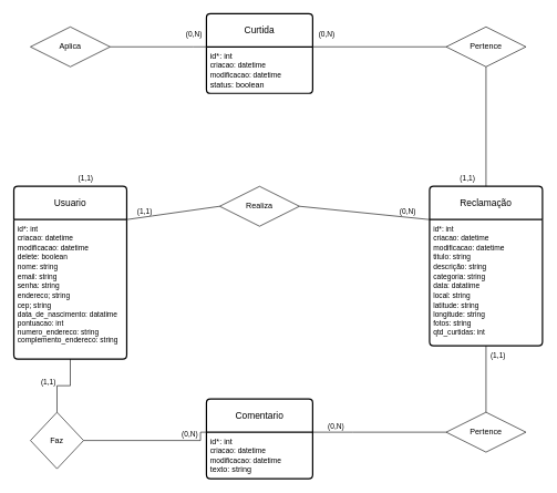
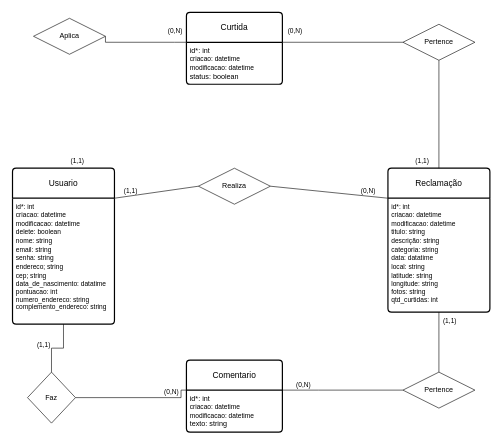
  <mxCell id="0" />
  <mxCell id="1" parent="0" />
  <mxCell id="2" value="Usuario" style="swimlane;childLayout=stackLayout;horizontal=1;startSize=50;horizontalStack=0;rounded=1;fontSize=14;fontStyle=0;strokeWidth=2;resizeParent=0;resizeLast=1;shadow=0;dashed=0;align=center;arcSize=4;whiteSpace=wrap;html=1;" parent="1" vertex="1"><mxGeometry x="20" y="280" width="170" height="260" as="geometry" /></mxCell>
  <mxCell id="3" value="&lt;font style=&quot;font-size: 11px;&quot;&gt;id*: int&lt;/font&gt;&lt;div&gt;&lt;font style=&quot;font-size: 11px;&quot;&gt;criacao: datetime&lt;/font&gt;&lt;/div&gt;&lt;div&gt;&lt;font style=&quot;font-size: 11px;&quot;&gt;modificacao: datetime&lt;/font&gt;&lt;/div&gt;&lt;div&gt;&lt;font style=&quot;font-size: 11px;&quot;&gt;delete: boolean&lt;br&gt;nome: string&lt;br&gt;email: string&lt;br&gt;senha: string&lt;br&gt;endereco; string&lt;br&gt;cep; string&lt;br&gt;&lt;/font&gt;&lt;div style=&quot;font-size: 11px;&quot;&gt;&lt;font style=&quot;font-size: 11px;&quot;&gt;data_de_nascimento: datatime&lt;br&gt;pontuacao: int&lt;br&gt;&lt;/font&gt;numero_endereco: string&lt;/div&gt;&lt;/div&gt;&lt;div style=&quot;font-size: 11px;&quot;&gt;complemento_endereco: string&lt;/div&gt;" style="align=left;strokeColor=none;fillColor=none;spacingLeft=4;fontSize=12;verticalAlign=top;resizable=0;rotatable=0;part=1;html=1;" parent="2" vertex="1"><mxGeometry y="50" width="170" height="210" as="geometry" /></mxCell>
  <mxCell id="4" value="Reclamação" style="swimlane;childLayout=stackLayout;horizontal=1;startSize=50;horizontalStack=0;rounded=1;fontSize=14;fontStyle=0;strokeWidth=2;resizeParent=0;resizeLast=1;shadow=0;dashed=0;align=center;arcSize=4;whiteSpace=wrap;html=1;" parent="1" vertex="1"><mxGeometry x="646" y="280" width="170" height="240" as="geometry" /></mxCell>
  <mxCell id="5" value="&lt;font style=&quot;font-size: 11px;&quot;&gt;id*: int&lt;/font&gt;&lt;div&gt;&lt;font style=&quot;font-size: 11px;&quot;&gt;&lt;div style=&quot;font-size: 12px;&quot;&gt;&lt;font style=&quot;font-size: 11px;&quot;&gt;criacao: datetime&lt;/font&gt;&lt;/div&gt;&lt;div style=&quot;font-size: 12px;&quot;&gt;&lt;font style=&quot;font-size: 11px;&quot;&gt;modificacao: datetime&lt;/font&gt;&lt;/div&gt;titulo: string&lt;br&gt;descrição: string&lt;br&gt;categoria: string&lt;br&gt;data: datatime&lt;br&gt;local: string&lt;/font&gt;&lt;div&gt;&lt;span style=&quot;font-size: 11px; background-color: initial;&quot;&gt;latitude: string&lt;/span&gt;&lt;div style=&quot;font-size: 11px;&quot;&gt;&lt;font style=&quot;font-size: 11px;&quot;&gt;longitude: string&lt;br&gt;&lt;/font&gt;fotos: string&lt;/div&gt;&lt;div style=&quot;font-size: 11px;&quot;&gt;qtd_curtidas: int&lt;/div&gt;&lt;/div&gt;&lt;/div&gt;" style="align=left;strokeColor=none;fillColor=none;spacingLeft=4;fontSize=12;verticalAlign=top;resizable=0;rotatable=0;part=1;html=1;" parent="4" vertex="1"><mxGeometry y="50" width="170" height="190" as="geometry" /></mxCell>
  <mxCell id="6" value="Comentario" style="swimlane;childLayout=stackLayout;horizontal=1;startSize=50;horizontalStack=0;rounded=1;fontSize=14;fontStyle=0;strokeWidth=2;resizeParent=0;resizeLast=1;shadow=0;align=center;arcSize=4;whiteSpace=wrap;html=1;" parent="1" vertex="1"><mxGeometry x="310" y="600" width="160" height="120" as="geometry" /></mxCell>
  <mxCell id="7" value="&lt;div&gt;id*: int&lt;/div&gt;&lt;div&gt;&lt;div&gt;&lt;font style=&quot;font-size: 11px;&quot;&gt;criacao: datetime&lt;/font&gt;&lt;/div&gt;&lt;span style=&quot;font-size: 11px; background-color: initial;&quot;&gt;modificacao: datetime&lt;/span&gt;&lt;/div&gt;&lt;div&gt;&lt;span style=&quot;background-color: initial;&quot;&gt;texto: string&lt;/span&gt;&lt;/div&gt;" style="align=left;strokeColor=none;fillColor=none;spacingLeft=4;fontSize=12;verticalAlign=top;resizable=0;rotatable=0;part=1;html=1;" parent="6" vertex="1"><mxGeometry y="50" width="160" height="70" as="geometry" /></mxCell>
  <mxCell id="8" value="Curtida" style="swimlane;childLayout=stackLayout;horizontal=1;startSize=50;horizontalStack=0;rounded=1;fontSize=14;fontStyle=0;strokeWidth=2;resizeParent=0;resizeLast=1;shadow=0;align=center;arcSize=4;whiteSpace=wrap;html=1;" parent="1" vertex="1"><mxGeometry x="310" y="20" width="160" height="120" as="geometry" /></mxCell>
  <mxCell id="9" value="&lt;div&gt;id*: int&lt;/div&gt;&lt;div&gt;&lt;span style=&quot;font-size: 11px;&quot;&gt;criacao: datetime&lt;/span&gt;&lt;br&gt;&lt;/div&gt;&lt;div&gt;&lt;span style=&quot;font-size: 11px;&quot;&gt;modificacao: datetime&lt;/span&gt;&lt;span style=&quot;font-size: 11px;&quot;&gt;&lt;br&gt;&lt;/span&gt;&lt;/div&gt;status: boolean" style="align=left;strokeColor=none;fillColor=none;spacingLeft=4;fontSize=12;verticalAlign=top;resizable=0;rotatable=0;part=1;html=1;" parent="8" vertex="1"><mxGeometry y="50" width="160" height="70" as="geometry" /></mxCell>
  <mxCell id="10" style="rounded=0;orthogonalLoop=1;jettySize=auto;html=1;exitX=1;exitY=0.5;exitDx=0;exitDy=0;entryX=0;entryY=0;entryDx=0;entryDy=0;endArrow=none;endFill=0;" parent="1" source="12" target="5" edge="1"><mxGeometry relative="1" as="geometry"><mxPoint x="561" y="330" as="targetPoint" /></mxGeometry></mxCell>
  <mxCell id="11" value="(0,N)" style="edgeLabel;html=1;align=center;verticalAlign=middle;resizable=0;points=[];" parent="10" vertex="1" connectable="0"><mxGeometry x="0.653" y="2" relative="1" as="geometry"><mxPoint y="-8" as="offset" /></mxGeometry></mxCell>
  <mxCell id="12" value="Realiza" style="shape=rhombus;perimeter=rhombusPerimeter;whiteSpace=wrap;html=1;align=center;" parent="1" vertex="1"><mxGeometry x="330" y="280" width="120" height="60" as="geometry" /></mxCell>
  <mxCell id="13" value="" style="endArrow=none;html=1;rounded=0;exitX=1;exitY=0;exitDx=0;exitDy=0;entryX=0;entryY=0.5;entryDx=0;entryDy=0;" parent="1" source="3" target="12" edge="1"><mxGeometry relative="1" as="geometry"><mxPoint x="261" y="330" as="sourcePoint" /><mxPoint x="421" y="370" as="targetPoint" /></mxGeometry></mxCell>
  <mxCell id="14" value="(1,1)" style="edgeLabel;html=1;align=center;verticalAlign=middle;resizable=0;points=[];" parent="13" vertex="1" connectable="0"><mxGeometry x="-0.619" y="-1" relative="1" as="geometry"><mxPoint y="-11" as="offset" /></mxGeometry></mxCell>
  <mxCell id="15" style="edgeStyle=orthogonalEdgeStyle;rounded=0;orthogonalLoop=1;jettySize=auto;html=1;exitX=0;exitY=0;exitDx=0;exitDy=0;entryX=1;entryY=0.5;entryDx=0;entryDy=0;endArrow=none;endFill=0;" parent="1" source="7" target="21" edge="1"><mxGeometry relative="1" as="geometry"><mxPoint x="341" y="650" as="sourcePoint" /><Array as="points"><mxPoint x="301" y="650" /></Array></mxGeometry></mxCell>
  <mxCell id="16" value="(0,N)" style="edgeLabel;html=1;align=center;verticalAlign=middle;resizable=0;points=[];" parent="15" vertex="1" connectable="0"><mxGeometry x="-0.7" y="-1" relative="1" as="geometry"><mxPoint x="-8" y="-9" as="offset" /></mxGeometry></mxCell>
  <mxCell id="17" style="edgeStyle=orthogonalEdgeStyle;rounded=0;orthogonalLoop=1;jettySize=auto;html=1;exitX=1;exitY=0;exitDx=0;exitDy=0;entryX=0;entryY=0.5;entryDx=0;entryDy=0;endArrow=none;endFill=0;" parent="1" source="9" target="30" edge="1"><mxGeometry relative="1" as="geometry"><mxPoint x="451" y="190" as="sourcePoint" /><Array as="points"><mxPoint x="671" y="70" /></Array></mxGeometry></mxCell>
  <mxCell id="18" value="(0,N)" style="edgeLabel;html=1;align=center;verticalAlign=middle;resizable=0;points=[];" parent="17" vertex="1" connectable="0"><mxGeometry x="-0.42" y="-2" relative="1" as="geometry"><mxPoint x="-38" y="-22" as="offset" /></mxGeometry></mxCell>
  <mxCell id="19" style="edgeStyle=orthogonalEdgeStyle;rounded=0;orthogonalLoop=1;jettySize=auto;html=1;exitX=0.5;exitY=0;exitDx=0;exitDy=0;entryX=0.5;entryY=1;entryDx=0;entryDy=0;endArrow=none;endFill=0;" parent="1" source="21" target="3" edge="1"><mxGeometry relative="1" as="geometry"><mxPoint x="211" y="350" as="targetPoint" /></mxGeometry></mxCell>
  <mxCell id="20" value="(1,1)" style="edgeLabel;html=1;align=center;verticalAlign=middle;resizable=0;points=[];" parent="19" vertex="1" connectable="0"><mxGeometry x="0.625" y="2" relative="1" as="geometry"><mxPoint x="-32" y="14" as="offset" /></mxGeometry></mxCell>
  <mxCell id="21" value="Faz" style="shape=rhombus;perimeter=rhombusPerimeter;whiteSpace=wrap;html=1;align=center;" parent="1" vertex="1"><mxGeometry x="45" y="620" width="80" height="85" as="geometry" /></mxCell>
  <mxCell id="22" style="edgeStyle=orthogonalEdgeStyle;rounded=0;orthogonalLoop=1;jettySize=auto;html=1;exitX=0.5;exitY=0;exitDx=0;exitDy=0;entryX=0.5;entryY=1;entryDx=0;entryDy=0;endArrow=none;endFill=0;" parent="1" source="26" target="5" edge="1"><mxGeometry relative="1" as="geometry"><mxPoint x="611" y="350" as="targetPoint" /></mxGeometry></mxCell>
  <mxCell id="23" value="(1,1)" style="edgeLabel;html=1;align=center;verticalAlign=middle;resizable=0;points=[];" parent="22" vertex="1" connectable="0"><mxGeometry x="0.575" y="1" relative="1" as="geometry"><mxPoint x="18" y="-7" as="offset" /></mxGeometry></mxCell>
  <mxCell id="24" style="edgeStyle=orthogonalEdgeStyle;rounded=0;orthogonalLoop=1;jettySize=auto;html=1;exitX=0;exitY=0.5;exitDx=0;exitDy=0;entryX=1;entryY=0;entryDx=0;entryDy=0;endArrow=none;endFill=0;" parent="1" source="26" target="7" edge="1"><mxGeometry relative="1" as="geometry"><Array as="points"><mxPoint x="530" y="650" /><mxPoint x="530" y="650" /></Array><mxPoint x="441" y="650" as="targetPoint" /></mxGeometry></mxCell>
  <mxCell id="25" value="(0,N)" style="edgeLabel;html=1;align=center;verticalAlign=middle;resizable=0;points=[];" parent="24" vertex="1" connectable="0"><mxGeometry x="0.66" y="-1" relative="1" as="geometry"><mxPoint y="-9" as="offset" /></mxGeometry></mxCell>
  <mxCell id="26" value="Pertence" style="shape=rhombus;perimeter=rhombusPerimeter;whiteSpace=wrap;html=1;align=center;" parent="1" vertex="1"><mxGeometry x="671" y="620" width="120" height="60" as="geometry" /></mxCell>
  <mxCell id="27" style="edgeStyle=orthogonalEdgeStyle;rounded=0;orthogonalLoop=1;jettySize=auto;html=1;exitX=1;exitY=0.5;exitDx=0;exitDy=0;entryX=0;entryY=0;entryDx=0;entryDy=0;endArrow=none;endFill=0;" parent="1" source="28" target="9" edge="1"><mxGeometry relative="1" as="geometry"><mxPoint x="351" y="190" as="targetPoint" /><Array as="points"><mxPoint x="290" y="70" /><mxPoint x="290" y="70" /></Array></mxGeometry></mxCell>
- <mxCell id="28" value="Aplica" style="shape=rhombus;perimeter=rhombusPerimeter;whiteSpace=wrap;html=1;align=center;" parent="1" vertex="1"><mxGeometry x="45" y="40" width="120" height="60" as="geometry" /></mxCell>
+ <mxCell id="28" value="Aplica" style="shape=rhombus;perimeter=rhombusPerimeter;whiteSpace=wrap;html=1;align=center;" parent="1" vertex="1"><mxGeometry x="55" y="30" width="120" height="60" as="geometry" /></mxCell>
  <mxCell id="29" style="edgeStyle=orthogonalEdgeStyle;rounded=0;orthogonalLoop=1;jettySize=auto;html=1;exitX=0.5;exitY=1;exitDx=0;exitDy=0;entryX=0.5;entryY=0;entryDx=0;entryDy=0;endArrow=none;endFill=0;" parent="1" source="30" target="4" edge="1"><mxGeometry relative="1" as="geometry"><mxPoint x="611" y="310" as="targetPoint" /></mxGeometry></mxCell>
  <mxCell id="30" value="Pertence" style="shape=rhombus;perimeter=rhombusPerimeter;whiteSpace=wrap;html=1;align=center;" parent="1" vertex="1"><mxGeometry x="671" y="40" width="120" height="60" as="geometry" /></mxCell>
  <mxCell id="31" value="(1,1)" style="edgeLabel;html=1;align=center;verticalAlign=middle;resizable=0;points=[];" parent="1" vertex="1" connectable="0"><mxGeometry x="706" y="320" as="geometry"><mxPoint x="-4" y="-53" as="offset" /></mxGeometry></mxCell>
  <mxCell id="32" value="(1,1)" style="edgeLabel;html=1;align=center;verticalAlign=middle;resizable=0;points=[];" parent="1" vertex="1" connectable="0"><mxGeometry x="131" y="320" as="geometry"><mxPoint x="-4" y="-53" as="offset" /></mxGeometry></mxCell>
  <mxCell id="33" value="(0,N)" style="edgeLabel;html=1;align=center;verticalAlign=middle;resizable=0;points=[];" parent="1" vertex="1" connectable="0"><mxGeometry x="290" y="50" as="geometry" /></mxCell>
